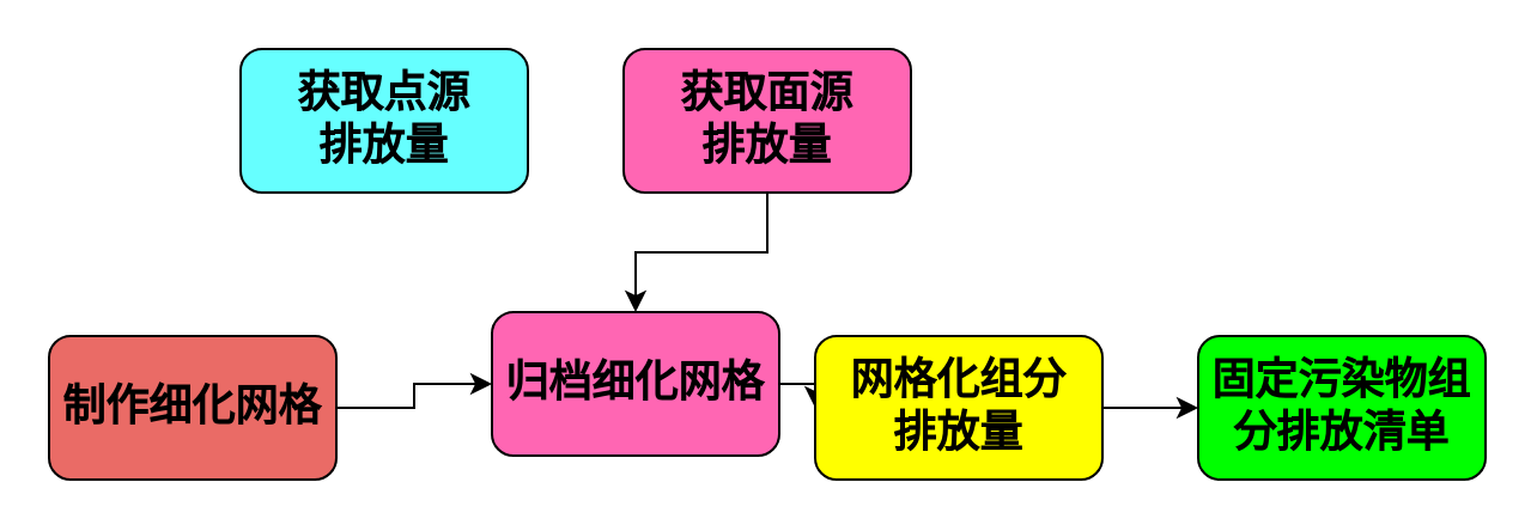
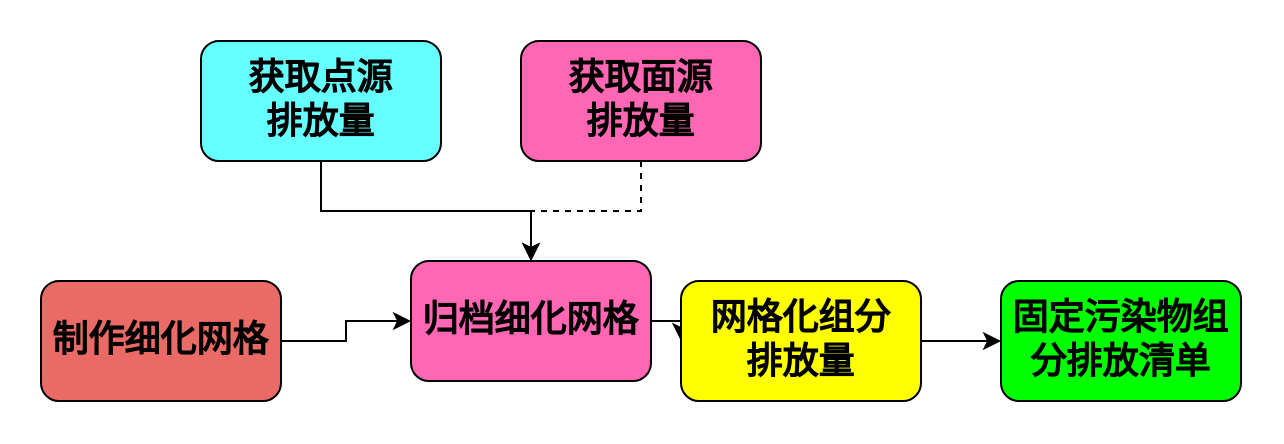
  <mxCell id="0" />
  <mxCell id="1" parent="0" />
  <mxCell id="2" style="edgeStyle=orthogonalEdgeStyle;rounded=0;orthogonalLoop=1;jettySize=auto;html=1;exitX=1;exitY=0.5;exitDx=0;exitDy=0;entryX=0;entryY=0.5;entryDx=0;entryDy=0;" edge="1" parent="1" source="3" target="5"><mxGeometry relative="1" as="geometry" /></mxCell>
  <mxCell id="3" value="&lt;b&gt;&lt;font style=&quot;font-size: 18px&quot;&gt;制作细化网格&lt;/font&gt;&lt;/b&gt;" style="rounded=1;whiteSpace=wrap;html=1;fillColor=#EA6B66;" vertex="1" parent="1"><mxGeometry x="20" y="140" width="120" height="60" as="geometry" /></mxCell>
  <mxCell id="4" style="edgeStyle=orthogonalEdgeStyle;rounded=0;orthogonalLoop=1;jettySize=auto;html=1;exitX=1;exitY=0.5;exitDx=0;exitDy=0;entryX=0;entryY=0.5;entryDx=0;entryDy=0;" edge="1" parent="1" source="5" target="9"><mxGeometry relative="1" as="geometry" /></mxCell>
  <mxCell id="5" value="&lt;b&gt;&lt;font style=&quot;font-size: 18px&quot;&gt;归档细化网格&lt;/font&gt;&lt;/b&gt;" style="rounded=1;whiteSpace=wrap;html=1;fillColor=#FF66B3;" vertex="1" parent="1"><mxGeometry x="205" y="130" width="120" height="60" as="geometry" /></mxCell>
+ <mxCell id="6" style="edgeStyle=orthogonalEdgeStyle;rounded=0;orthogonalLoop=1;jettySize=auto;html=1;exitX=0.5;exitY=1;exitDx=0;exitDy=0;entryX=0.5;entryY=0;entryDx=0;entryDy=0;" edge="1" parent="1" source="7" target="5"><mxGeometry relative="1" as="geometry" /></mxCell>
  <mxCell id="7" value="&lt;b&gt;&lt;font style=&quot;font-size: 18px&quot;&gt;获取点源&lt;br&gt;排放量&lt;/font&gt;&lt;/b&gt;" style="rounded=1;whiteSpace=wrap;html=1;fillColor=#66FFFF;" vertex="1" parent="1"><mxGeometry x="100" y="20" width="120" height="60" as="geometry" /></mxCell>
  <mxCell id="8" style="edgeStyle=orthogonalEdgeStyle;rounded=0;orthogonalLoop=1;jettySize=auto;html=1;exitX=1;exitY=0.5;exitDx=0;exitDy=0;entryX=0;entryY=0.5;entryDx=0;entryDy=0;" edge="1" parent="1" source="9" target="10"><mxGeometry relative="1" as="geometry" /></mxCell>
  <mxCell id="9" value="&lt;b&gt;&lt;font style=&quot;font-size: 18px&quot;&gt;网格化组分&lt;br&gt;排放量&lt;/font&gt;&lt;/b&gt;" style="rounded=1;whiteSpace=wrap;html=1;fillColor=#FFFF00;" vertex="1" parent="1"><mxGeometry x="340" y="140" width="120" height="60" as="geometry" /></mxCell>
  <mxCell id="10" value="&lt;b&gt;&lt;font style=&quot;font-size: 18px&quot;&gt;固定污染物组分排放清单&lt;/font&gt;&lt;/b&gt;" style="rounded=1;whiteSpace=wrap;html=1;fillColor=#00FF00;" vertex="1" parent="1"><mxGeometry x="500" y="140" width="120" height="60" as="geometry" /></mxCell>
- <mxCell id="11" style="edgeStyle=orthogonalEdgeStyle;rounded=0;orthogonalLoop=1;jettySize=auto;html=1;exitX=0.5;exitY=1;exitDx=0;exitDy=0;" edge="1" parent="1" source="12" target="5"><mxGeometry relative="1" as="geometry" /></mxCell>
+ <mxCell id="11" style="edgeStyle=orthogonalEdgeStyle;rounded=0;orthogonalLoop=1;jettySize=auto;html=1;exitX=0.5;exitY=1;exitDx=0;exitDy=0;dashed=1;" edge="1" parent="1" source="12" target="5"><mxGeometry relative="1" as="geometry" /></mxCell>
  <mxCell id="12" value="&lt;b&gt;&lt;font style=&quot;font-size: 18px&quot;&gt;获取面源&lt;br&gt;排放量&lt;/font&gt;&lt;/b&gt;" style="rounded=1;whiteSpace=wrap;html=1;fillColor=#ff66b3;" vertex="1" parent="1"><mxGeometry x="260" y="20" width="120" height="60" as="geometry" /></mxCell>
